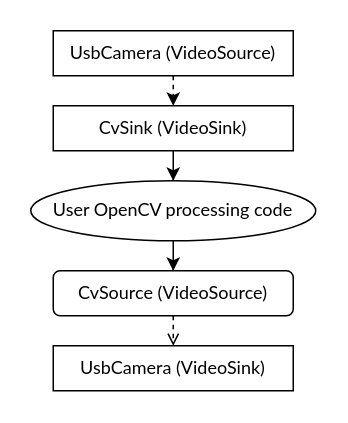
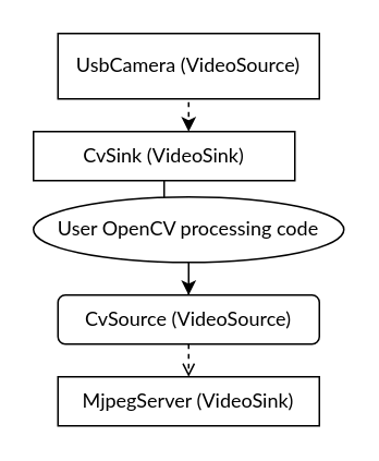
  <mxCell id="0" />
  <mxCell id="1" parent="0" />
  <mxCell id="2" style="edgeStyle=orthogonalEdgeStyle;rounded=0;orthogonalLoop=1;jettySize=auto;html=1;dashed=1;exitX=0.5;exitY=0;exitDx=0;exitDy=0;fontFamily=Lato;" parent="1" source="3" target="5" edge="1"><mxGeometry relative="1" as="geometry"><Array as="points"><mxPoint x="115" y="50" /><mxPoint x="115" y="50" /></Array></mxGeometry></mxCell>
- <mxCell id="3" value="UsbCamera (VideoSource)" style="rounded=0;whiteSpace=wrap;html=1;fontFamily=Lato;" parent="1" vertex="1"><mxGeometry x="35" y="20" width="160" height="30" as="geometry" /></mxCell>
+ <mxCell id="3" value="UsbCamera (VideoSource)" style="rounded=0;whiteSpace=wrap;html=1;fontFamily=Lato;" parent="1" vertex="1"><mxGeometry x="35" y="20" width="160" height="40" as="geometry" /></mxCell>
  <mxCell id="4" style="edgeStyle=orthogonalEdgeStyle;rounded=0;orthogonalLoop=1;jettySize=auto;html=1;fontFamily=Lato;" parent="1" source="5" target="7" edge="1"><mxGeometry relative="1" as="geometry" /></mxCell>
- <mxCell id="5" value="CvSink (VideoSink)" style="rounded=0;whiteSpace=wrap;html=1;fontFamily=Lato;" parent="1" vertex="1"><mxGeometry x="35" y="70" width="160" height="30" as="geometry" /></mxCell>
+ <mxCell id="5" value="CvSink (VideoSink)" style="rounded=0;whiteSpace=wrap;html=1;fontFamily=Lato;" parent="1" vertex="1"><mxGeometry x="20" y="80" width="160" height="30" as="geometry" /></mxCell>
  <mxCell id="6" style="edgeStyle=orthogonalEdgeStyle;rounded=0;orthogonalLoop=1;jettySize=auto;html=1;fontFamily=Lato;" parent="1" source="7" target="9" edge="1"><mxGeometry relative="1" as="geometry" /></mxCell>
  <mxCell id="7" value="User OpenCV processing code" style="ellipse;whiteSpace=wrap;html=1;fontFamily=Lato;" parent="1" vertex="1"><mxGeometry x="20" y="120" width="190" height="40" as="geometry" /></mxCell>
  <mxCell id="8" value="" style="edgeStyle=orthogonalEdgeStyle;rounded=0;orthogonalLoop=1;jettySize=auto;html=1;dashed=1;exitX=0.5;exitY=0;exitDx=0;exitDy=0;fontFamily=Lato;endArrow=open;" parent="1" source="9" target="10" edge="1"><mxGeometry relative="1" as="geometry"><Array as="points"><mxPoint x="115" y="195" /><mxPoint x="115" y="195" /></Array></mxGeometry></mxCell>
  <mxCell id="9" value="CvSource (VideoSource)" style="whiteSpace=wrap;html=1;fontFamily=Lato;rounded=1;" parent="1" vertex="1"><mxGeometry x="35" y="180" width="160" height="30" as="geometry" /></mxCell>
- <mxCell id="10" value="UsbCamera (VideoSink)" style="rounded=0;whiteSpace=wrap;html=1;fontFamily=Lato;" parent="1" vertex="1"><mxGeometry x="35" y="230" width="160" height="30" as="geometry" /></mxCell>
+ <mxCell id="10" value="MjpegServer (VideoSink)" style="rounded=0;whiteSpace=wrap;html=1;fontFamily=Lato;" parent="1" vertex="1"><mxGeometry x="35" y="230" width="160" height="30" as="geometry" /></mxCell>
